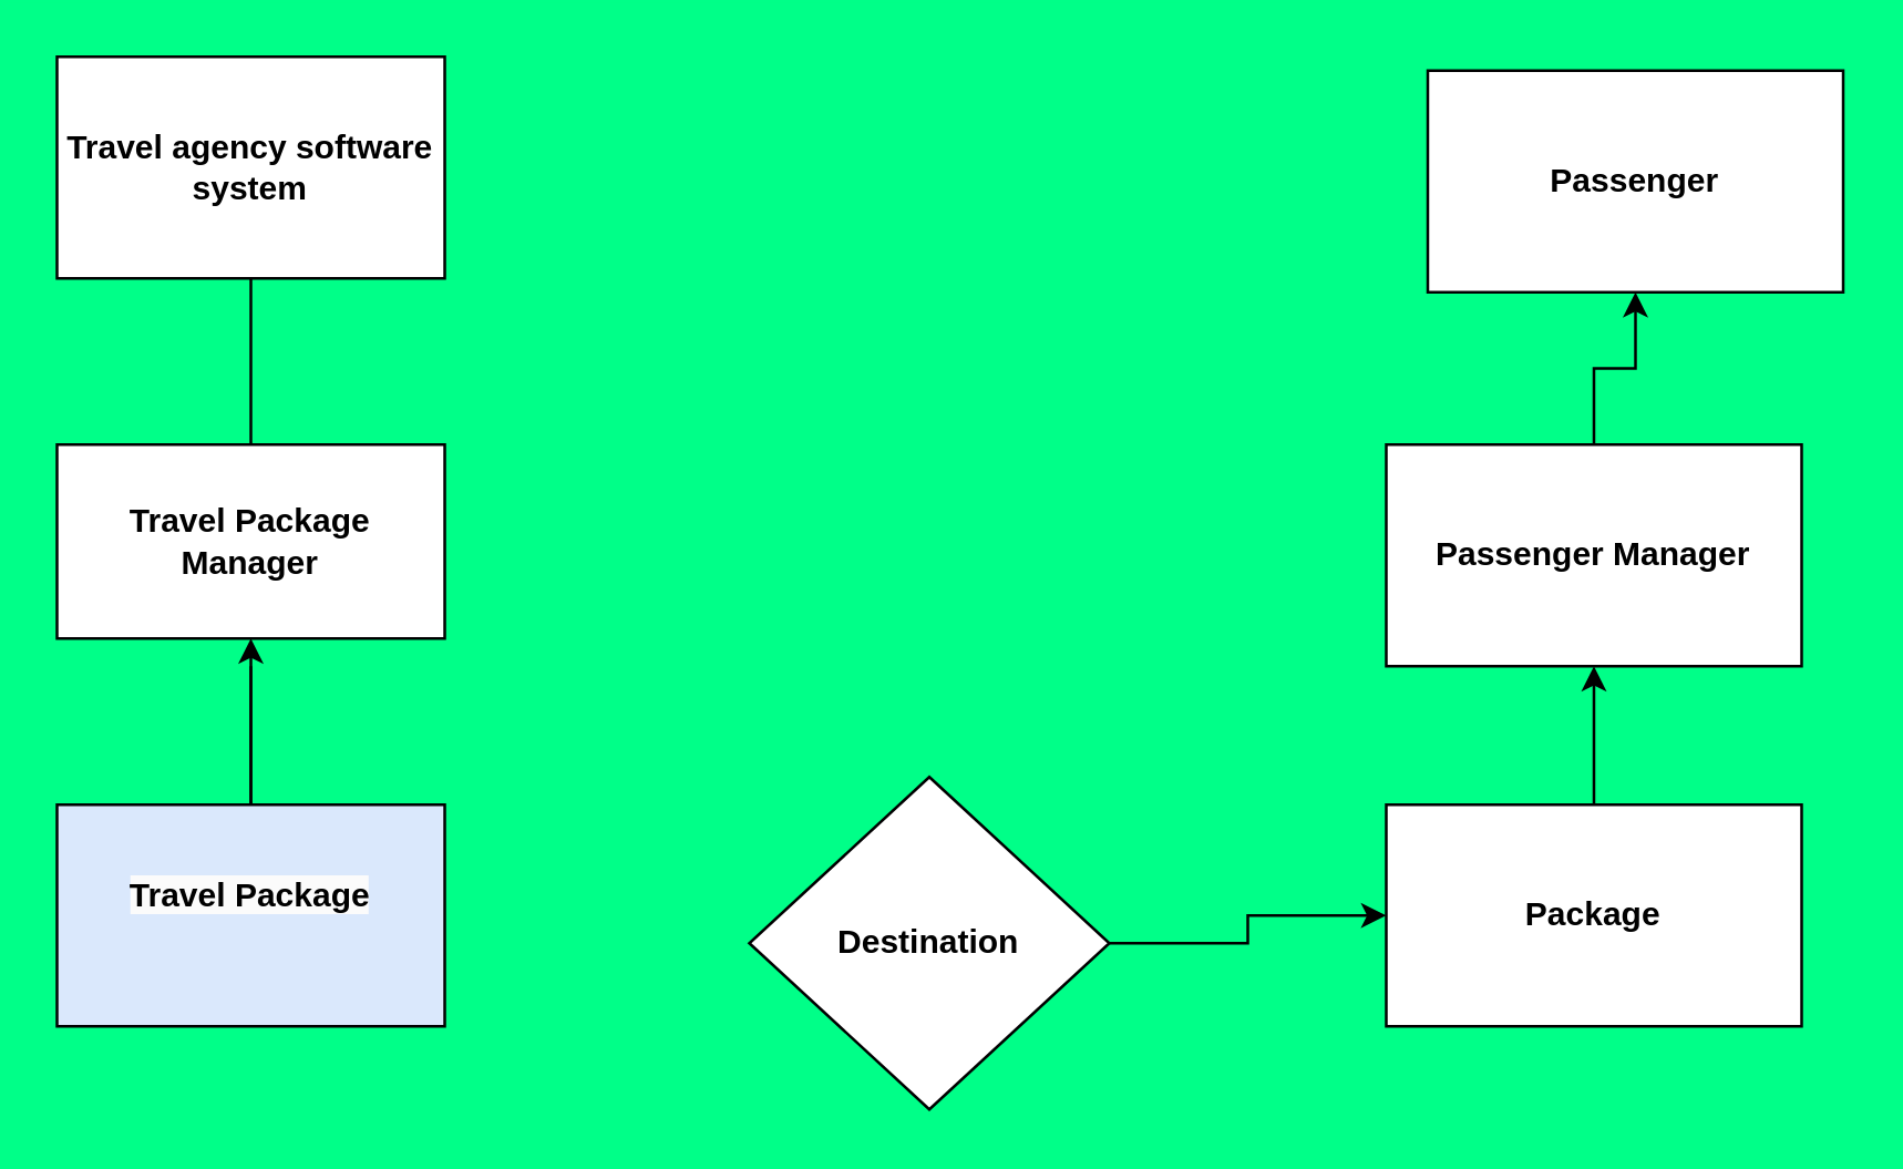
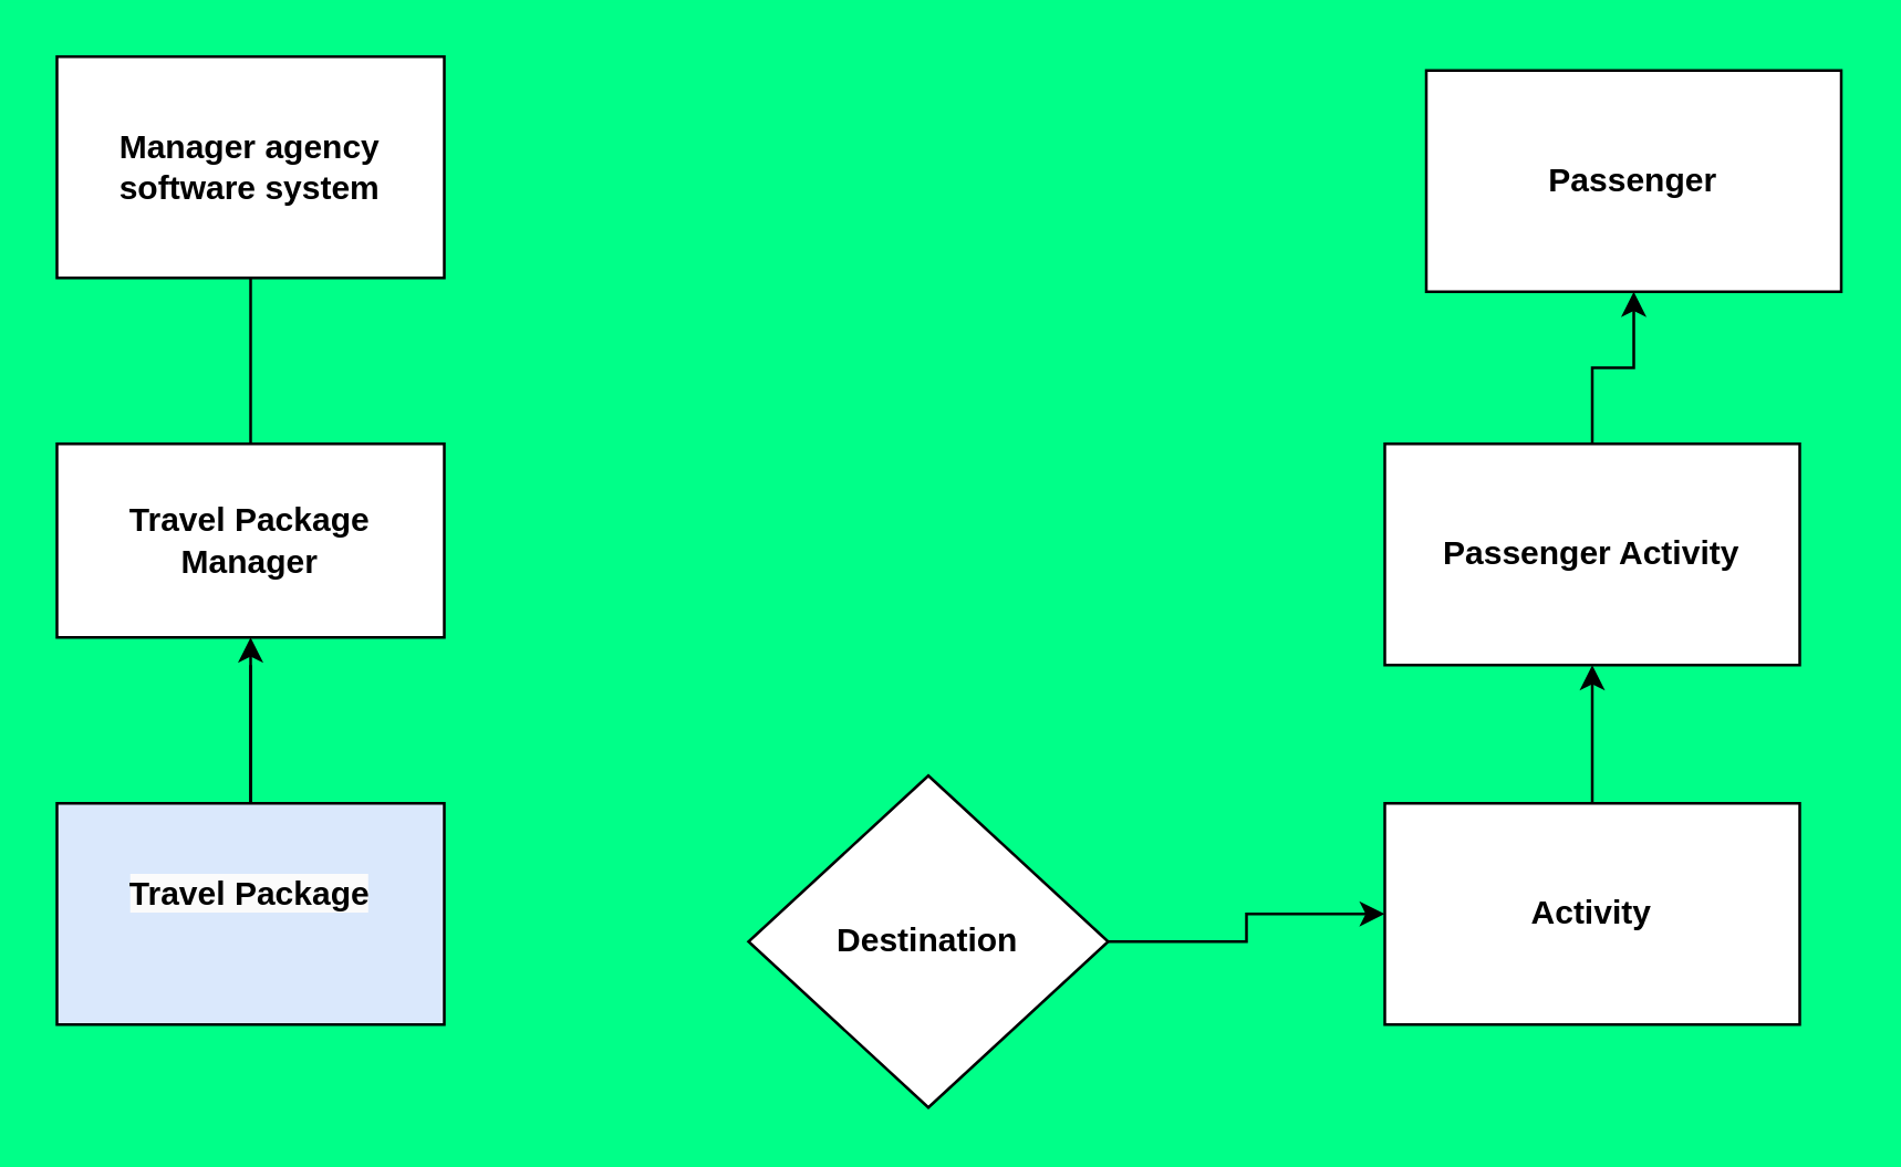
  <mxCell id="0" />
  <mxCell id="1" parent="0" />
  <mxCell id="2" value="" style="edgeStyle=orthogonalEdgeStyle;rounded=0;orthogonalLoop=1;jettySize=auto;html=1;" edge="1" parent="1"><mxGeometry relative="1" as="geometry"><mxPoint x="90" y="100" as="sourcePoint" /><mxPoint x="90" y="180" as="targetPoint" /></mxGeometry></mxCell>
  <mxCell id="3" value="" style="edgeStyle=orthogonalEdgeStyle;rounded=0;orthogonalLoop=1;jettySize=auto;html=1;" edge="1" parent="1"><mxGeometry relative="1" as="geometry"><mxPoint x="90" y="240" as="sourcePoint" /><mxPoint x="90" y="310" as="targetPoint" /></mxGeometry></mxCell>
- <mxCell id="4" value="&lt;b&gt;Travel agency software system&lt;/b&gt;" style="rounded=0;whiteSpace=wrap;html=1;align=center;" vertex="1" parent="1"><mxGeometry x="20" y="20" width="140" height="80" as="geometry" /></mxCell>
+ <mxCell id="4" value="&lt;b&gt;Manager agency software system&lt;/b&gt;" style="rounded=0;whiteSpace=wrap;html=1;align=center;" vertex="1" parent="1"><mxGeometry x="20" y="20" width="140" height="80" as="geometry" /></mxCell>
  <mxCell id="5" value="&lt;b style=&quot;border-color: var(--border-color);&quot;&gt;Travel Package Manager&lt;/b&gt;" style="rounded=0;whiteSpace=wrap;html=1;" vertex="1" parent="1"><mxGeometry x="20" y="160" width="140" height="70" as="geometry" /></mxCell>
  <mxCell id="6" value="" style="edgeStyle=orthogonalEdgeStyle;rounded=0;orthogonalLoop=1;jettySize=auto;html=1;" edge="1" parent="1" source="7" target="5"><mxGeometry relative="1" as="geometry" /></mxCell>
  <mxCell id="7" value="&#10;&lt;b style=&quot;border-color: var(--border-color); color: rgb(0, 0, 0); font-family: Helvetica; font-size: 12px; font-style: normal; font-variant-ligatures: normal; font-variant-caps: normal; letter-spacing: normal; orphans: 2; text-align: center; text-indent: 0px; text-transform: none; widows: 2; word-spacing: 0px; -webkit-text-stroke-width: 0px; background-color: rgb(251, 251, 251); text-decoration-thickness: initial; text-decoration-style: initial; text-decoration-color: initial;&quot;&gt;Travel Package&lt;/b&gt;&#10;&#10;" style="rounded=0;whiteSpace=wrap;html=1;fillColor=#dae8fc;" vertex="1" parent="1"><mxGeometry x="20" y="290" width="140" height="80" as="geometry" /></mxCell>
  <mxCell id="8" value="" style="edgeStyle=orthogonalEdgeStyle;rounded=0;orthogonalLoop=1;jettySize=auto;html=1;" edge="1" parent="1" source="9" target="11"><mxGeometry relative="1" as="geometry" /></mxCell>
  <mxCell id="9" value="&lt;b&gt;Destination&lt;/b&gt;" style="rhombus;whiteSpace=wrap;html=1;rounded=0;" vertex="1" parent="1"><mxGeometry x="270" y="280" width="130" height="120" as="geometry" /></mxCell>
  <mxCell id="10" value="" style="edgeStyle=orthogonalEdgeStyle;rounded=0;orthogonalLoop=1;jettySize=auto;html=1;" edge="1" parent="1" source="11" target="13"><mxGeometry relative="1" as="geometry" /></mxCell>
- <mxCell id="11" value="&lt;b&gt;Package&lt;/b&gt;" style="whiteSpace=wrap;html=1;rounded=0;" vertex="1" parent="1"><mxGeometry x="500" y="290" width="150" height="80" as="geometry" /></mxCell>
+ <mxCell id="11" value="&lt;b&gt;Activity&lt;/b&gt;" style="whiteSpace=wrap;html=1;rounded=0;" vertex="1" parent="1"><mxGeometry x="500" y="290" width="150" height="80" as="geometry" /></mxCell>
  <mxCell id="12" value="" style="edgeStyle=orthogonalEdgeStyle;rounded=0;orthogonalLoop=1;jettySize=auto;html=1;" edge="1" parent="1" source="13" target="14"><mxGeometry relative="1" as="geometry" /></mxCell>
- <mxCell id="13" value="&lt;b&gt;Passenger Manager&lt;/b&gt;" style="whiteSpace=wrap;html=1;rounded=0;" vertex="1" parent="1"><mxGeometry x="500" y="160" width="150" height="80" as="geometry" /></mxCell>
+ <mxCell id="13" value="&lt;b&gt;Passenger Activity&lt;/b&gt;" style="whiteSpace=wrap;html=1;rounded=0;" vertex="1" parent="1"><mxGeometry x="500" y="160" width="150" height="80" as="geometry" /></mxCell>
  <mxCell id="14" value="&lt;b&gt;Passenger&lt;/b&gt;" style="whiteSpace=wrap;html=1;rounded=0;" vertex="1" parent="1"><mxGeometry x="515" y="25" width="150" height="80" as="geometry" /></mxCell>
